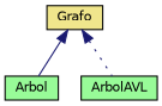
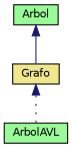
  digraph {
    node [color=black fillcolor=palegreen fontname=Helvetica fontsize=10 shape=record style=filled]
    edge [color=midnightblue dir=back fontname=Helvetica fontsize=10 labelfontname=Helvetica labelfontsize=10]
    n1 [fontcolor=black height=0.2 label=Arbol width=0.4]
    n2 [height=0.2 label=ArbolAVL width=0.4]
    n3 [fillcolor=khaki height=0.2 label=Grafo width=0.4]
-   n3 -> n1 [style=solid]
+   n1 -> n3 [style=solid]
    n3 -> n2 [style=dotted]
  }
